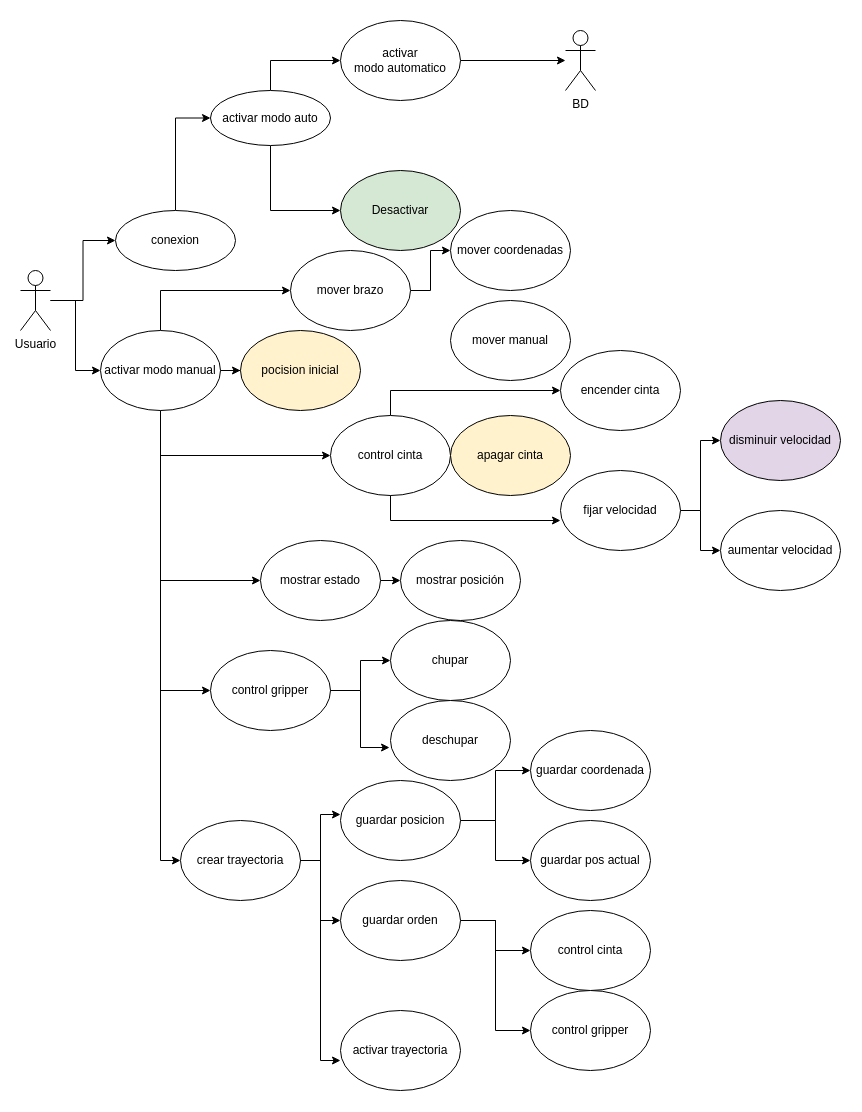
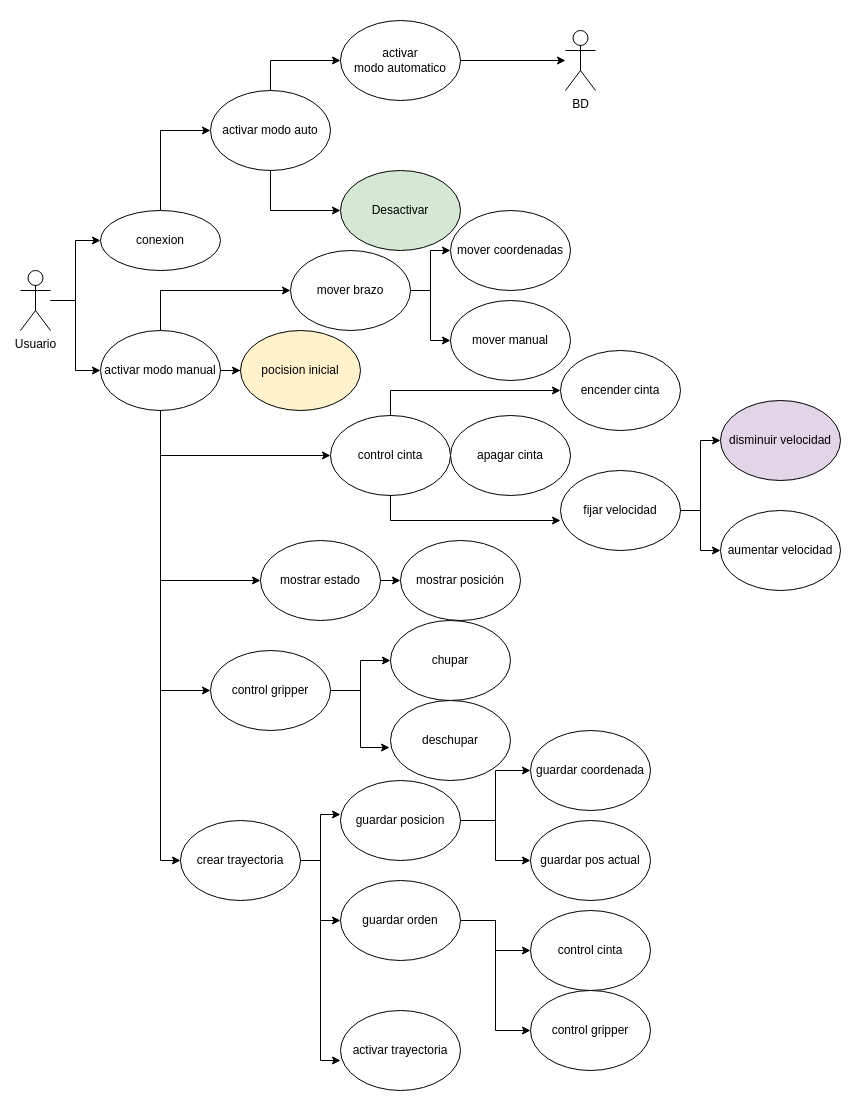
  <mxCell id="0" />
  <mxCell id="1" parent="0" />
  <mxCell id="2" style="edgeStyle=orthogonalEdgeStyle;rounded=0;orthogonalLoop=1;jettySize=auto;html=1;entryX=0;entryY=0.5;entryDx=0;entryDy=0;" edge="1" parent="1" source="4" target="7"><mxGeometry relative="1" as="geometry" /></mxCell>
  <mxCell id="3" style="edgeStyle=orthogonalEdgeStyle;rounded=0;orthogonalLoop=1;jettySize=auto;html=1;entryX=0;entryY=0.5;entryDx=0;entryDy=0;" edge="1" parent="1" source="4" target="17"><mxGeometry relative="1" as="geometry" /></mxCell>
  <mxCell id="4" value="Usuario" style="shape=umlActor;verticalLabelPosition=bottom;verticalAlign=top;html=1;outlineConnect=0;" vertex="1" parent="1"><mxGeometry y="270" width="30" height="60" as="geometry" x="20" /></mxCell>
  <mxCell id="5" value="BD" style="shape=umlActor;verticalLabelPosition=bottom;verticalAlign=top;html=1;outlineConnect=0;" vertex="1" parent="1"><mxGeometry x="565" y="30" width="30" height="60" as="geometry" /></mxCell>
  <mxCell id="6" style="edgeStyle=orthogonalEdgeStyle;rounded=0;orthogonalLoop=1;jettySize=auto;html=1;exitX=0.5;exitY=0;exitDx=0;exitDy=0;entryX=0;entryY=0.5;entryDx=0;entryDy=0;" edge="1" parent="1" source="7" target="10"><mxGeometry relative="1" as="geometry" /></mxCell>
- <mxCell id="7" value="conexion" style="ellipse;whiteSpace=wrap;html=1;" vertex="1" parent="1"><mxGeometry x="115" y="210" width="120" height="60" as="geometry" /></mxCell>
+ <mxCell id="7" value="conexion" style="ellipse;whiteSpace=wrap;html=1;" vertex="1" parent="1"><mxGeometry x="100" y="210" width="120" height="60" as="geometry" /></mxCell>
  <mxCell id="8" style="edgeStyle=orthogonalEdgeStyle;rounded=0;orthogonalLoop=1;jettySize=auto;html=1;exitX=0.5;exitY=1;exitDx=0;exitDy=0;entryX=0;entryY=0.5;entryDx=0;entryDy=0;" edge="1" parent="1" source="10" target="18"><mxGeometry relative="1" as="geometry" /></mxCell>
  <mxCell id="9" style="edgeStyle=orthogonalEdgeStyle;rounded=0;orthogonalLoop=1;jettySize=auto;html=1;exitX=0.5;exitY=0;exitDx=0;exitDy=0;entryX=0;entryY=0.5;entryDx=0;entryDy=0;" edge="1" parent="1" source="10" target="20"><mxGeometry relative="1" as="geometry" /></mxCell>
- <mxCell id="10" value="activar modo auto" style="ellipse;whiteSpace=wrap;html=1;" vertex="1" parent="1"><mxGeometry x="210" y="90" width="120" height="55" as="geometry" /></mxCell>
+ <mxCell id="10" value="activar modo auto" style="ellipse;whiteSpace=wrap;html=1;" vertex="1" parent="1"><mxGeometry x="210" y="90" width="120" height="80" as="geometry" /></mxCell>
  <mxCell id="11" style="edgeStyle=orthogonalEdgeStyle;rounded=0;orthogonalLoop=1;jettySize=auto;html=1;exitX=0.5;exitY=0;exitDx=0;exitDy=0;entryX=0;entryY=0.5;entryDx=0;entryDy=0;" edge="1" parent="1" source="17" target="28"><mxGeometry relative="1" as="geometry" /></mxCell>
  <mxCell id="12" style="edgeStyle=orthogonalEdgeStyle;rounded=0;orthogonalLoop=1;jettySize=auto;html=1;exitX=1;exitY=0.5;exitDx=0;exitDy=0;" edge="1" parent="1" source="17" target="21"><mxGeometry relative="1" as="geometry" /></mxCell>
  <mxCell id="13" style="edgeStyle=orthogonalEdgeStyle;rounded=0;orthogonalLoop=1;jettySize=auto;html=1;exitX=0.5;exitY=1;exitDx=0;exitDy=0;entryX=0;entryY=0.5;entryDx=0;entryDy=0;" edge="1" parent="1" source="17" target="25"><mxGeometry relative="1" as="geometry" /></mxCell>
  <mxCell id="14" style="edgeStyle=orthogonalEdgeStyle;rounded=0;orthogonalLoop=1;jettySize=auto;html=1;exitX=0.5;exitY=1;exitDx=0;exitDy=0;entryX=0;entryY=0.5;entryDx=0;entryDy=0;" edge="1" parent="1" source="17" target="30"><mxGeometry relative="1" as="geometry" /></mxCell>
  <mxCell id="15" style="edgeStyle=orthogonalEdgeStyle;rounded=0;orthogonalLoop=1;jettySize=auto;html=1;exitX=0.5;exitY=1;exitDx=0;exitDy=0;entryX=0;entryY=0.5;entryDx=0;entryDy=0;" edge="1" parent="1" source="17" target="44"><mxGeometry relative="1" as="geometry" /></mxCell>
  <mxCell id="16" style="edgeStyle=orthogonalEdgeStyle;rounded=0;orthogonalLoop=1;jettySize=auto;html=1;exitX=0.5;exitY=1;exitDx=0;exitDy=0;entryX=0;entryY=0.5;entryDx=0;entryDy=0;" edge="1" parent="1" source="17" target="47"><mxGeometry relative="1" as="geometry"><mxPoint x="160" y="830" as="targetPoint" /></mxGeometry></mxCell>
  <mxCell id="17" value="activar modo manual" style="ellipse;whiteSpace=wrap;html=1;" vertex="1" parent="1"><mxGeometry x="100" y="330" width="120" height="80" as="geometry" /></mxCell>
  <mxCell id="18" value="Desactivar" style="ellipse;whiteSpace=wrap;html=1;fillColor=#d5e8d4;" vertex="1" parent="1"><mxGeometry x="340" y="170" width="120" height="80" as="geometry" /></mxCell>
  <mxCell id="19" style="edgeStyle=orthogonalEdgeStyle;rounded=0;orthogonalLoop=1;jettySize=auto;html=1;exitX=1;exitY=0.5;exitDx=0;exitDy=0;" edge="1" parent="1" source="20" target="5"><mxGeometry relative="1" as="geometry" /></mxCell>
  <mxCell id="20" value="activar&lt;div&gt;modo automatico&lt;/div&gt;" style="ellipse;whiteSpace=wrap;html=1;" vertex="1" parent="1"><mxGeometry x="340" y="20" width="120" height="80" as="geometry" /></mxCell>
  <mxCell id="21" value="pocision inicial" style="ellipse;whiteSpace=wrap;html=1;fillColor=#fff2cc;" vertex="1" parent="1"><mxGeometry x="240" y="330" width="120" height="80" as="geometry" /></mxCell>
  <mxCell id="22" value="mover coordenadas" style="ellipse;whiteSpace=wrap;html=1;" vertex="1" parent="1"><mxGeometry x="450" y="210" width="120" height="80" as="geometry" /></mxCell>
  <mxCell id="23" style="edgeStyle=orthogonalEdgeStyle;rounded=0;orthogonalLoop=1;jettySize=auto;html=1;exitX=1;exitY=0.5;exitDx=0;exitDy=0;entryX=0;entryY=0.5;entryDx=0;entryDy=0;" edge="1" parent="1" source="25" target="35"><mxGeometry relative="1" as="geometry" /></mxCell>
  <mxCell id="24" style="edgeStyle=orthogonalEdgeStyle;rounded=0;orthogonalLoop=1;jettySize=auto;html=1;exitX=0.5;exitY=0;exitDx=0;exitDy=0;entryX=0;entryY=0.5;entryDx=0;entryDy=0;" edge="1" parent="1" source="25" target="36"><mxGeometry relative="1" as="geometry" /></mxCell>
  <mxCell id="25" value="control cinta" style="ellipse;whiteSpace=wrap;html=1;" vertex="1" parent="1"><mxGeometry x="330" y="415" width="120" height="80" as="geometry" /></mxCell>
  <mxCell id="26" style="edgeStyle=orthogonalEdgeStyle;rounded=0;orthogonalLoop=1;jettySize=auto;html=1;exitX=1;exitY=0.5;exitDx=0;exitDy=0;entryX=0;entryY=0.5;entryDx=0;entryDy=0;" edge="1" parent="1" source="28" target="22"><mxGeometry relative="1" as="geometry" /></mxCell>
+ <mxCell id="27" style="edgeStyle=orthogonalEdgeStyle;rounded=0;orthogonalLoop=1;jettySize=auto;html=1;exitX=1;exitY=0.5;exitDx=0;exitDy=0;entryX=0;entryY=0.5;entryDx=0;entryDy=0;" edge="1" parent="1" source="28" target="31"><mxGeometry relative="1" as="geometry" /></mxCell>
  <mxCell id="28" value="mover brazo" style="ellipse;whiteSpace=wrap;html=1;" vertex="1" parent="1"><mxGeometry x="290" y="250" width="120" height="80" as="geometry" /></mxCell>
  <mxCell id="29" style="edgeStyle=orthogonalEdgeStyle;rounded=0;orthogonalLoop=1;jettySize=auto;html=1;exitX=1;exitY=0.5;exitDx=0;exitDy=0;entryX=0;entryY=0.5;entryDx=0;entryDy=0;" edge="1" parent="1" source="30" target="32"><mxGeometry relative="1" as="geometry" /></mxCell>
  <mxCell id="30" value="mostrar estado" style="ellipse;whiteSpace=wrap;html=1;" vertex="1" parent="1"><mxGeometry x="260" y="540" width="120" height="80" as="geometry" /></mxCell>
  <mxCell id="31" value="mover manual" style="ellipse;whiteSpace=wrap;html=1;" vertex="1" parent="1"><mxGeometry x="450" y="300" width="120" height="80" as="geometry" /></mxCell>
  <mxCell id="32" value="mostrar posición" style="ellipse;whiteSpace=wrap;html=1;" vertex="1" parent="1"><mxGeometry x="400" y="540" width="120" height="80" as="geometry" /></mxCell>
  <mxCell id="33" value="chupar" style="ellipse;whiteSpace=wrap;html=1;" vertex="1" parent="1"><mxGeometry x="390" y="620" width="120" height="80" as="geometry" /></mxCell>
  <mxCell id="34" value="deschupar" style="ellipse;whiteSpace=wrap;html=1;" vertex="1" parent="1"><mxGeometry x="390" y="700" width="120" height="80" as="geometry" /></mxCell>
- <mxCell id="35" value="apagar cinta" style="ellipse;whiteSpace=wrap;html=1;fillColor=#fff2cc;" vertex="1" parent="1"><mxGeometry x="450" y="415" width="120" height="80" as="geometry" /></mxCell>
+ <mxCell id="35" value="apagar cinta" style="ellipse;whiteSpace=wrap;html=1;" vertex="1" parent="1"><mxGeometry x="450" y="415" width="120" height="80" as="geometry" /></mxCell>
  <mxCell id="36" value="encender cinta" style="ellipse;whiteSpace=wrap;html=1;" vertex="1" parent="1"><mxGeometry x="560" y="350" width="120" height="80" as="geometry" /></mxCell>
  <mxCell id="37" style="edgeStyle=orthogonalEdgeStyle;rounded=0;orthogonalLoop=1;jettySize=auto;html=1;exitX=1;exitY=0.5;exitDx=0;exitDy=0;entryX=0;entryY=0.5;entryDx=0;entryDy=0;" edge="1" parent="1" source="39" target="41"><mxGeometry relative="1" as="geometry" /></mxCell>
  <mxCell id="38" style="edgeStyle=orthogonalEdgeStyle;rounded=0;orthogonalLoop=1;jettySize=auto;html=1;exitX=1;exitY=0.5;exitDx=0;exitDy=0;entryX=0;entryY=0.5;entryDx=0;entryDy=0;" edge="1" parent="1" source="39" target="42"><mxGeometry relative="1" as="geometry" /></mxCell>
  <mxCell id="39" value="fijar velocidad" style="ellipse;whiteSpace=wrap;html=1;" vertex="1" parent="1"><mxGeometry x="560" y="470" width="120" height="80" as="geometry" /></mxCell>
  <mxCell id="40" style="edgeStyle=orthogonalEdgeStyle;rounded=0;orthogonalLoop=1;jettySize=auto;html=1;exitX=0.5;exitY=1;exitDx=0;exitDy=0;entryX=0;entryY=0.625;entryDx=0;entryDy=0;entryPerimeter=0;" edge="1" parent="1" source="25" target="39"><mxGeometry relative="1" as="geometry" /></mxCell>
  <mxCell id="41" value="disminuir velocidad" style="ellipse;whiteSpace=wrap;html=1;fillColor=#e1d5e7;" vertex="1" parent="1"><mxGeometry x="720" y="400" width="120" height="80" as="geometry" /></mxCell>
  <mxCell id="42" value="aumentar velocidad" style="ellipse;whiteSpace=wrap;html=1;" vertex="1" parent="1"><mxGeometry x="720" y="510" width="120" height="80" as="geometry" /></mxCell>
  <mxCell id="43" style="edgeStyle=orthogonalEdgeStyle;rounded=0;orthogonalLoop=1;jettySize=auto;html=1;exitX=1;exitY=0.5;exitDx=0;exitDy=0;entryX=0;entryY=0.5;entryDx=0;entryDy=0;" edge="1" parent="1" source="44" target="33"><mxGeometry relative="1" as="geometry" /></mxCell>
  <mxCell id="44" value="control gripper" style="ellipse;whiteSpace=wrap;html=1;" vertex="1" parent="1"><mxGeometry x="210" y="650" width="120" height="80" as="geometry" /></mxCell>
  <mxCell id="45" style="edgeStyle=orthogonalEdgeStyle;rounded=0;orthogonalLoop=1;jettySize=auto;html=1;exitX=1;exitY=0.5;exitDx=0;exitDy=0;entryX=-0.008;entryY=0.588;entryDx=0;entryDy=0;entryPerimeter=0;" edge="1" parent="1" source="44" target="34"><mxGeometry relative="1" as="geometry" /></mxCell>
  <mxCell id="46" style="edgeStyle=orthogonalEdgeStyle;rounded=0;orthogonalLoop=1;jettySize=auto;html=1;entryX=0;entryY=0.5;entryDx=0;entryDy=0;" edge="1" parent="1" source="47" target="53"><mxGeometry relative="1" as="geometry" /></mxCell>
  <mxCell id="47" value="crear trayectoria" style="ellipse;whiteSpace=wrap;html=1;" vertex="1" parent="1"><mxGeometry x="180" y="820" width="120" height="80" as="geometry" /></mxCell>
  <mxCell id="48" style="edgeStyle=orthogonalEdgeStyle;rounded=0;orthogonalLoop=1;jettySize=auto;html=1;entryX=0;entryY=0.5;entryDx=0;entryDy=0;" edge="1" parent="1" source="50" target="55"><mxGeometry relative="1" as="geometry" /></mxCell>
  <mxCell id="49" style="edgeStyle=orthogonalEdgeStyle;rounded=0;orthogonalLoop=1;jettySize=auto;html=1;entryX=0;entryY=0.5;entryDx=0;entryDy=0;" edge="1" parent="1" source="50" target="56"><mxGeometry relative="1" as="geometry" /></mxCell>
  <mxCell id="50" value="guardar posicion" style="ellipse;whiteSpace=wrap;html=1;" vertex="1" parent="1"><mxGeometry x="340" y="780" width="120" height="80" as="geometry" /></mxCell>
  <mxCell id="51" style="edgeStyle=orthogonalEdgeStyle;rounded=0;orthogonalLoop=1;jettySize=auto;html=1;entryX=0;entryY=0.5;entryDx=0;entryDy=0;" edge="1" parent="1" source="53" target="57"><mxGeometry relative="1" as="geometry" /></mxCell>
  <mxCell id="52" style="edgeStyle=orthogonalEdgeStyle;rounded=0;orthogonalLoop=1;jettySize=auto;html=1;entryX=0;entryY=0.5;entryDx=0;entryDy=0;" edge="1" parent="1" source="53" target="58"><mxGeometry relative="1" as="geometry" /></mxCell>
  <mxCell id="53" value="guardar orden" style="ellipse;whiteSpace=wrap;html=1;" vertex="1" parent="1"><mxGeometry x="340" y="880" width="120" height="80" as="geometry" /></mxCell>
  <mxCell id="54" style="edgeStyle=orthogonalEdgeStyle;rounded=0;orthogonalLoop=1;jettySize=auto;html=1;entryX=0;entryY=0.425;entryDx=0;entryDy=0;entryPerimeter=0;" edge="1" parent="1" source="47" target="50"><mxGeometry relative="1" as="geometry" /></mxCell>
  <mxCell id="55" value="guardar coordenada" style="ellipse;whiteSpace=wrap;html=1;" vertex="1" parent="1"><mxGeometry x="530" y="730" width="120" height="80" as="geometry" /></mxCell>
  <mxCell id="56" value="guardar pos actual" style="ellipse;whiteSpace=wrap;html=1;" vertex="1" parent="1"><mxGeometry x="530" y="820" width="120" height="80" as="geometry" /></mxCell>
  <mxCell id="57" value="control cinta" style="ellipse;whiteSpace=wrap;html=1;" vertex="1" parent="1"><mxGeometry x="530" y="910" width="120" height="80" as="geometry" /></mxCell>
  <mxCell id="58" value="control gripper" style="ellipse;whiteSpace=wrap;html=1;" vertex="1" parent="1"><mxGeometry x="530" y="990" width="120" height="80" as="geometry" /></mxCell>
  <mxCell id="59" value="activar trayectoria" style="ellipse;whiteSpace=wrap;html=1;" vertex="1" parent="1"><mxGeometry x="340" y="1010" width="120" height="80" as="geometry" /></mxCell>
  <mxCell id="60" style="edgeStyle=orthogonalEdgeStyle;rounded=0;orthogonalLoop=1;jettySize=auto;html=1;entryX=0;entryY=0.625;entryDx=0;entryDy=0;entryPerimeter=0;" edge="1" parent="1" source="47" target="59"><mxGeometry relative="1" as="geometry" /></mxCell>
